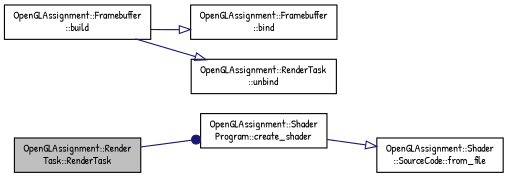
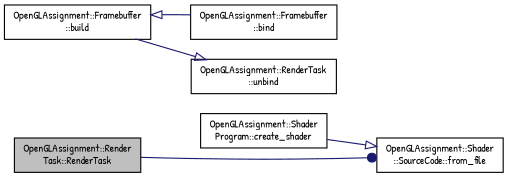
  digraph {
    fontname="Patrick Hand"
    rankdir=LR
    node [color=black fillcolor=white fontname="Patrick Hand" fontsize=10 shape=record style=filled]
    edge [arrowhead=onormal color=midnightblue fontname="Patrick Hand" fontsize=10 labelfontname=Helvetica labelfontsize=10 style=solid]
    n1 [fillcolor=grey75 fontcolor=black height=0.2 label="OpenGLAssignment::Render\lTask::RenderTask" width=0.4]
    n2 [height=0.2 label="OpenGLAssignment::Shader\lProgram::create_shader" width=0.4]
    n3 [height=0.2 label="OpenGLAssignment::Framebuffer\l::build" width=0.4]
    n4 [height=0.2 label="OpenGLAssignment::Framebuffer\l::bind" width=0.4]
    n5 [height=0.2 label="OpenGLAssignment::RenderTask\l::unbind" width=0.4]
    n6 [height=0.2 label="OpenGLAssignment::Shader\l::SourceCode::from_file" width=0.4]
-   n1 -> n2 [arrowhead=dot]
+   n1 -> n6 [arrowhead=dot]
    n2 -> n6
-   n3 -> n4
+   n4 -> n3
    n3 -> n5
  }
